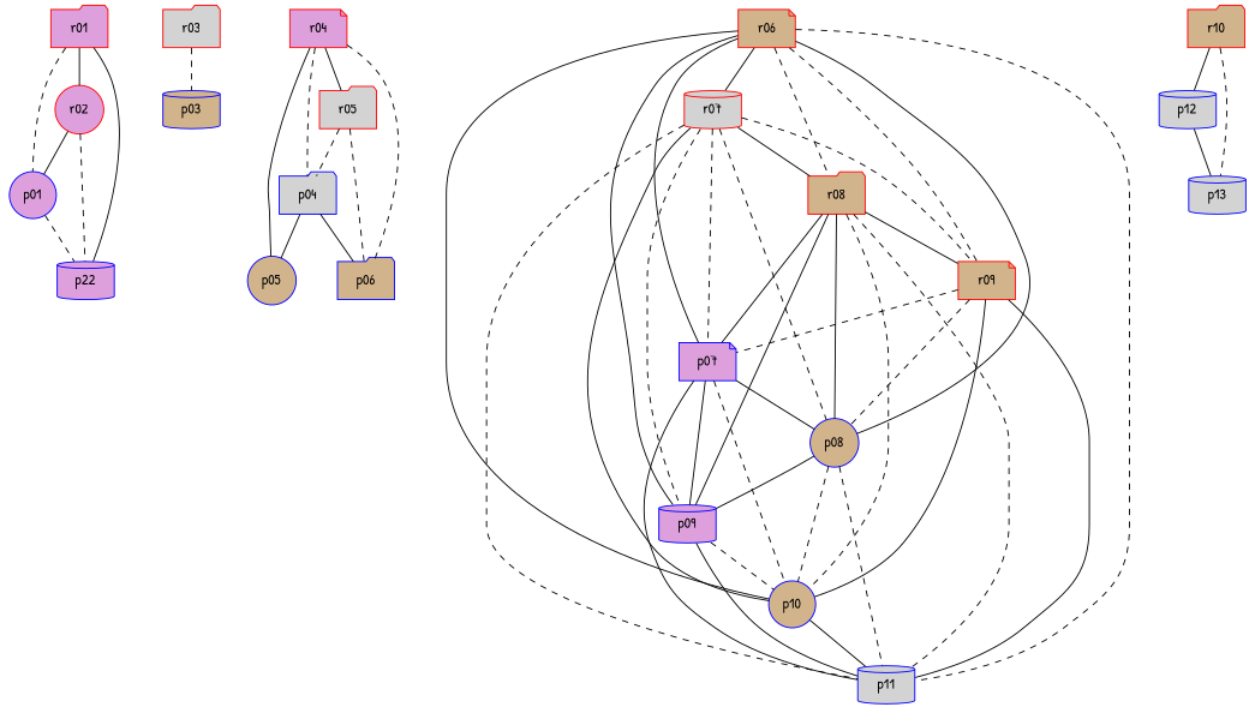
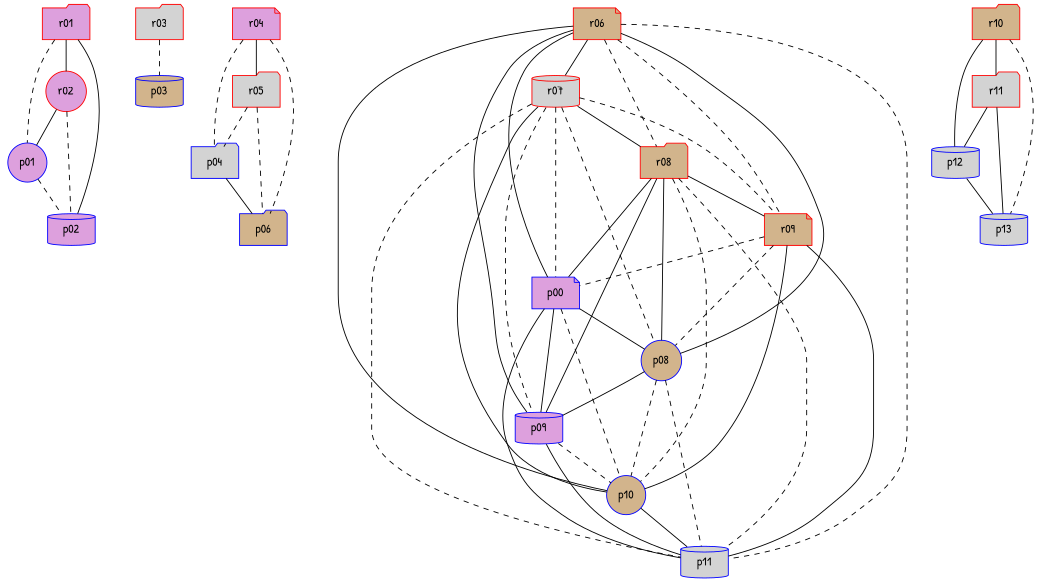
  graph {
    fontname="Patrick Hand"
    node [color=Blue fillcolor=tan fontname="Patrick Hand" shape=folder style=filled]
    edge [fontname="Patrick Hand" style=solid]
    r01 [color=Red fillcolor=plum]
    r02 [color=Red fillcolor=plum shape=circle]
    p01 [fillcolor=plum shape=circle]
-   p02 [fillcolor=plum shape=cylinder label=p22]
+   p02 [fillcolor=plum shape=cylinder]
    r03 [color=Red fillcolor=lightgrey]
    p03 [shape=cylinder]
    r04 [color=Red fillcolor=plum shape=note]
    r05 [color=Red fillcolor=lightgrey]
    p04 [fillcolor=lightgrey]
-   p05 [shape=circle]
    p06
    r06 [color=Red shape=note]
    r07 [color=Red fillcolor=lightgrey shape=cylinder]
    r08 [color=Red]
    r09 [color=Red shape=note]
-   p07 [fillcolor=plum shape=note]
+   p07 [fillcolor=plum shape=note label=p00]
    p08 [shape=circle]
    p09 [fillcolor=plum shape=cylinder]
    p10 [shape=circle]
    p11 [fillcolor=lightgrey shape=cylinder]
    r10 [color=Red]
+   r11 [color=Red fillcolor=lightgrey]
    p12 [fillcolor=lightgrey shape=cylinder]
    p13 [fillcolor=lightgrey shape=cylinder]
    r01 -- r02
    r01 -- p01 [style=dashed]
    r01 -- p02
    r02 -- p01
    r02 -- p02 [style=dashed]
    p01 -- p02 [style=dashed]
    r03 -- p03 [style=dashed]
    r04 -- r05
    r04 -- p04 [style=dashed]
-   r04 -- p05
    r04 -- p06 [style=dashed]
    r05 -- p04 [style=dashed]
    r05 -- p06 [style=dashed]
-   p04 -- p05
    p04 -- p06
    r06 -- r07
    r06 -- r08 [style=dashed]
    r06 -- r09 [style=dashed]
    r06 -- p07
    r06 -- p08
    r06 -- p09
    r06 -- p10
    r06 -- p11 [style=dashed]
    r07 -- r08
    r07 -- r09 [style=dashed]
    r07 -- p07 [style=dashed]
    r07 -- p08 [style=dashed]
    r07 -- p09 [style=dashed]
    r07 -- p10
    r07 -- p11 [style=dashed]
    r08 -- r09
    r08 -- p07
    r08 -- p08
    r08 -- p09
    r08 -- p10 [style=dashed]
    r08 -- p11 [style=dashed]
    r09 -- p07 [style=dashed]
    r09 -- p08 [style=dashed]
    r09 -- p10
    r09 -- p11
    p07 -- p08
    p07 -- p09
    p07 -- p10 [style=dashed]
    p07 -- p11
    p08 -- p09
    p08 -- p10 [style=dashed]
    p08 -- p11 [style=dashed]
    p09 -- p10 [style=dashed]
    p09 -- p11
    p10 -- p11
+   r10 -- r11
    r10 -- p12
    r10 -- p13 [style=dashed]
+   r11 -- p12
+   r11 -- p13
    p12 -- p13
  }
